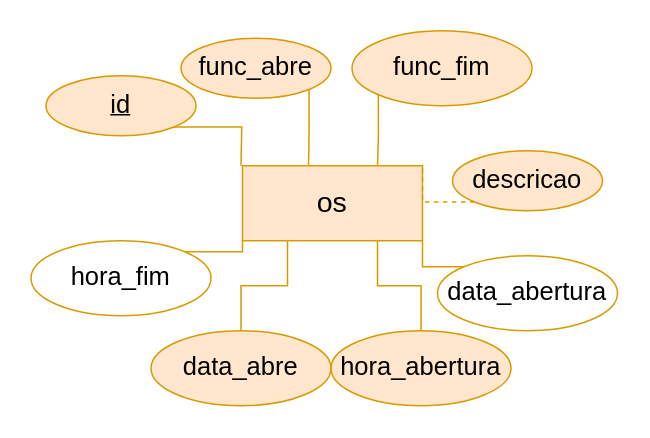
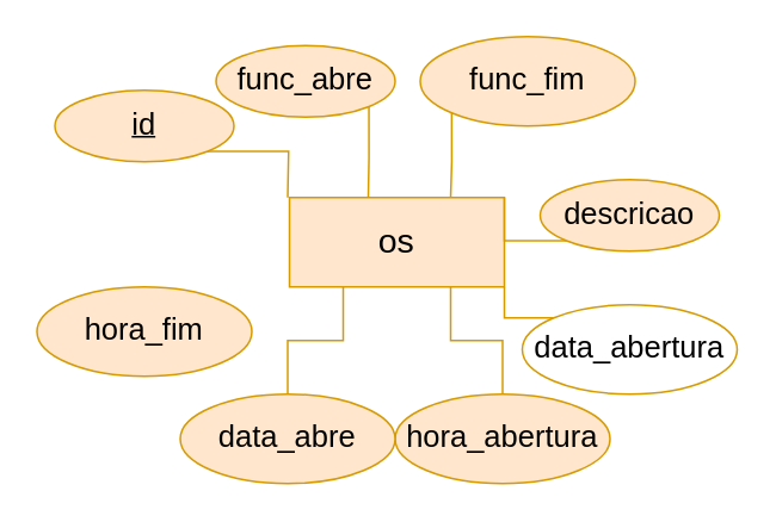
  <mxCell id="0" />
  <mxCell id="1" parent="0" />
  <mxCell id="2" value="os" style="whiteSpace=wrap;html=1;align=center;fontSize=19;fillColor=#ffe6cc;strokeColor=#d79b00;" vertex="1" parent="1"><mxGeometry x="161" y="110" width="120" height="50" as="geometry" /></mxCell>
  <mxCell id="3" style="edgeStyle=orthogonalEdgeStyle;rounded=0;orthogonalLoop=1;jettySize=auto;html=1;exitX=1;exitY=1;exitDx=0;exitDy=0;fontSize=17;endArrow=none;endFill=0;fillColor=#ffe6cc;strokeColor=#d79b00;" edge="1" parent="1" source="4"><mxGeometry relative="1" as="geometry"><mxPoint x="160" y="110" as="targetPoint" /></mxGeometry></mxCell>
  <mxCell id="4" value="id" style="ellipse;whiteSpace=wrap;html=1;align=center;fontSize=17;fontStyle=4;fillColor=#ffe6cc;strokeColor=#d79b00;" vertex="1" parent="1"><mxGeometry x="30" y="50" width="100" height="40" as="geometry" /></mxCell>
  <mxCell id="5" style="edgeStyle=orthogonalEdgeStyle;rounded=0;orthogonalLoop=1;jettySize=auto;html=1;exitX=1;exitY=1;exitDx=0;exitDy=0;fontSize=17;endArrow=none;endFill=0;fillColor=#ffe6cc;strokeColor=#d79b00;" edge="1" parent="1" source="6"><mxGeometry relative="1" as="geometry"><mxPoint x="205" y="110" as="targetPoint" /></mxGeometry></mxCell>
  <mxCell id="6" value="func_abre" style="ellipse;whiteSpace=wrap;html=1;align=center;fontSize=17;direction=east;fillColor=#ffe6cc;strokeColor=#d79b00;" vertex="1" parent="1"><mxGeometry x="120" y="25" width="100" height="40" as="geometry" /></mxCell>
  <mxCell id="7" style="edgeStyle=orthogonalEdgeStyle;rounded=0;orthogonalLoop=1;jettySize=auto;html=1;exitX=0;exitY=1;exitDx=0;exitDy=0;entryX=0.75;entryY=0;entryDx=0;entryDy=0;fontSize=17;endArrow=none;endFill=0;fillColor=#ffe6cc;strokeColor=#d79b00;" edge="1" parent="1" source="8" target="2"><mxGeometry relative="1" as="geometry" /></mxCell>
  <mxCell id="8" value="func_fim" style="ellipse;whiteSpace=wrap;html=1;align=center;fontSize=17;direction=east;fillColor=#ffe6cc;strokeColor=#d79b00;" vertex="1" parent="1"><mxGeometry x="234" y="20" width="120" height="50" as="geometry" /></mxCell>
- <mxCell id="9" style="edgeStyle=orthogonalEdgeStyle;rounded=0;orthogonalLoop=1;jettySize=auto;html=1;exitX=0;exitY=1;exitDx=0;exitDy=0;entryX=1;entryY=0;entryDx=0;entryDy=0;fontSize=17;endArrow=none;endFill=0;fillColor=#ffe6cc;strokeColor=#d79b00;dashed=1;" edge="1" parent="1" source="10" target="2"><mxGeometry relative="1" as="geometry" /></mxCell>
+ <mxCell id="9" style="edgeStyle=orthogonalEdgeStyle;rounded=0;orthogonalLoop=1;jettySize=auto;html=1;exitX=0;exitY=1;exitDx=0;exitDy=0;entryX=1;entryY=0;entryDx=0;entryDy=0;fontSize=17;endArrow=none;endFill=0;fillColor=#ffe6cc;strokeColor=#d79b00;" edge="1" parent="1" source="10" target="2"><mxGeometry relative="1" as="geometry" /></mxCell>
  <mxCell id="10" value="descricao" style="ellipse;whiteSpace=wrap;html=1;align=center;fontSize=17;direction=east;fillColor=#ffe6cc;strokeColor=#d79b00;" vertex="1" parent="1"><mxGeometry x="301" y="100" width="100" height="40" as="geometry" /></mxCell>
  <mxCell id="11" style="edgeStyle=orthogonalEdgeStyle;rounded=0;orthogonalLoop=1;jettySize=auto;html=1;exitX=0;exitY=0;exitDx=0;exitDy=0;entryX=1;entryY=1;entryDx=0;entryDy=0;fontSize=17;endArrow=none;endFill=0;fillColor=#ffe6cc;strokeColor=#d79b00;" edge="1" parent="1" source="12" target="2"><mxGeometry relative="1" as="geometry" /></mxCell>
  <mxCell id="12" value="data_abertura" style="ellipse;whiteSpace=wrap;html=1;align=center;fontSize=17;direction=east;fillColor=#ffffff;strokeColor=#d79b00;" vertex="1" parent="1"><mxGeometry x="291" y="170" width="120" height="50" as="geometry" /></mxCell>
  <mxCell id="13" style="edgeStyle=orthogonalEdgeStyle;rounded=0;orthogonalLoop=1;jettySize=auto;html=1;exitX=0.5;exitY=0;exitDx=0;exitDy=0;entryX=0.75;entryY=1;entryDx=0;entryDy=0;fontSize=17;endArrow=none;endFill=0;fillColor=#ffe6cc;strokeColor=#d79b00;" edge="1" parent="1" source="14" target="2"><mxGeometry relative="1" as="geometry" /></mxCell>
  <mxCell id="14" value="hora_abertura" style="ellipse;whiteSpace=wrap;html=1;align=center;fontSize=17;direction=east;fillColor=#ffe6cc;strokeColor=#d79b00;" vertex="1" parent="1"><mxGeometry x="220" y="220" width="120" height="50" as="geometry" /></mxCell>
  <mxCell id="15" style="edgeStyle=orthogonalEdgeStyle;rounded=0;orthogonalLoop=1;jettySize=auto;html=1;exitX=0.5;exitY=0;exitDx=0;exitDy=0;entryX=0.25;entryY=1;entryDx=0;entryDy=0;fontSize=17;endArrow=none;endFill=0;fillColor=#ffe6cc;strokeColor=#d79b00;" edge="1" parent="1" source="16" target="2"><mxGeometry relative="1" as="geometry" /></mxCell>
  <mxCell id="16" value="data_abre" style="ellipse;whiteSpace=wrap;html=1;align=center;fontSize=17;direction=east;fillColor=#ffe6cc;strokeColor=#d79b00;" vertex="1" parent="1"><mxGeometry x="100" y="220" width="120" height="50" as="geometry" /></mxCell>
- <mxCell id="17" style="edgeStyle=orthogonalEdgeStyle;rounded=0;orthogonalLoop=1;jettySize=auto;html=1;exitX=1;exitY=0;exitDx=0;exitDy=0;entryX=0;entryY=1;entryDx=0;entryDy=0;fontSize=17;endArrow=none;endFill=0;fillColor=#ffe6cc;strokeColor=#d79b00;" edge="1" parent="1" source="18" target="2"><mxGeometry relative="1" as="geometry" /></mxCell>
- <mxCell id="18" value="hora_fim" style="ellipse;whiteSpace=wrap;html=1;align=center;fontSize=17;direction=east;fillColor=#ffffff;strokeColor=#d79b00;" vertex="1" parent="1"><mxGeometry x="20" y="160" width="120" height="50" as="geometry" /></mxCell>
+ <mxCell id="18" value="hora_fim" style="ellipse;whiteSpace=wrap;html=1;align=center;fontSize=17;direction=east;fillColor=#ffe6cc;strokeColor=#d79b00;" vertex="1" parent="1"><mxGeometry x="20" y="160" width="120" height="50" as="geometry" /></mxCell>
